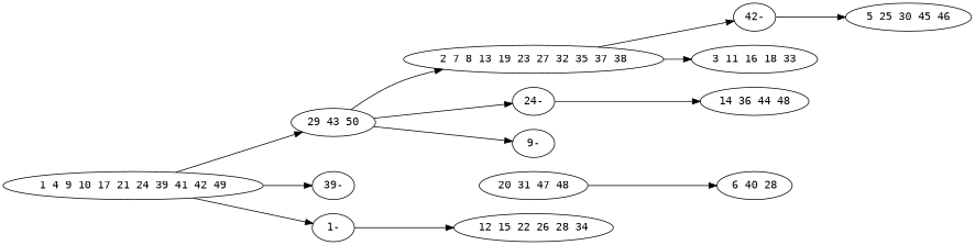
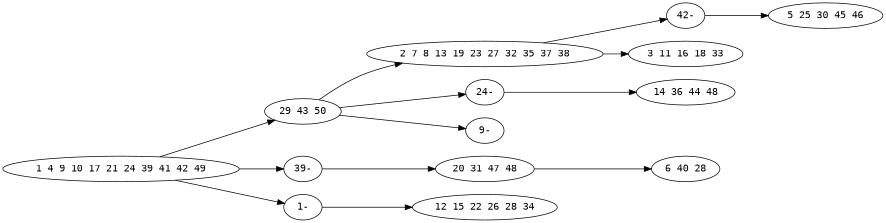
  digraph {
    fontname="DejaVu Sans Mono"
    rankdir=LR
    node [fontname="DejaVu Sans Mono"]
    edge [fontname="DejaVu Sans Mono"]
    n1 [label="1 4 9 10 17 21 24 39 41 42 49"]
    n2 [label="29 43 50"]
    n3 [label="39-"]
    n4 [label="1-"]
    n5 [label="2 7 8 13 19 23 27 32 35 37 38"]
    n6 [label="42-"]
    n7 [label="3 11 16 18 33"]
    n8 [label="24-"]
    n9 [label="9-"]
    n10 [label="20 31 47 48"]
    n11 [label="12 15 22 26 28 34"]
    n12 [label="5 25 30 45 46"]
    n13 [label="14 36 44 48"]
    n14 [label="6 40 28"]
    n1 -> n2
    n1 -> n3
    n1 -> n4
    n2 -> n5
    n2 -> n8
    n2 -> n9
+   n3 -> n10
    n4 -> n11
    n5 -> n6
    n5 -> n7
    n6 -> n12
    n8 -> n13
    n10 -> n14
  }
